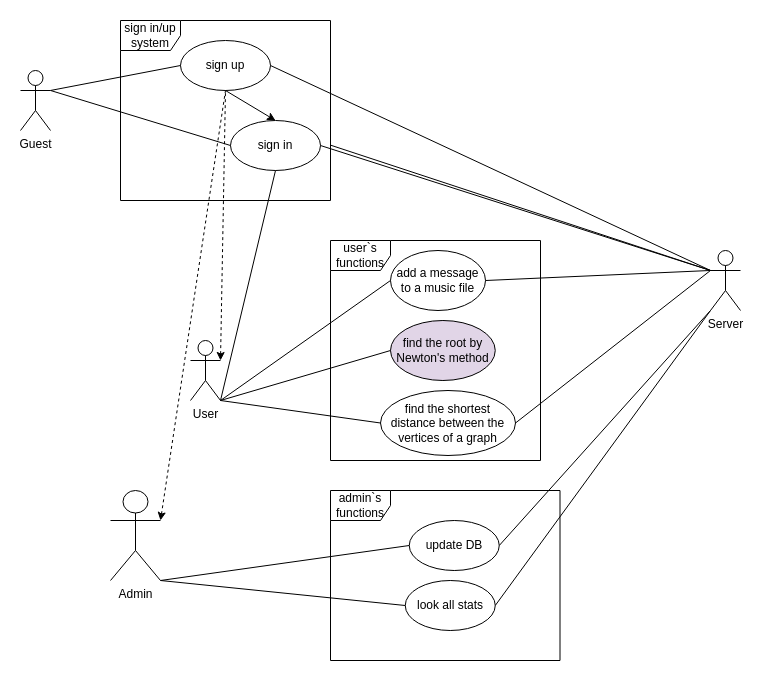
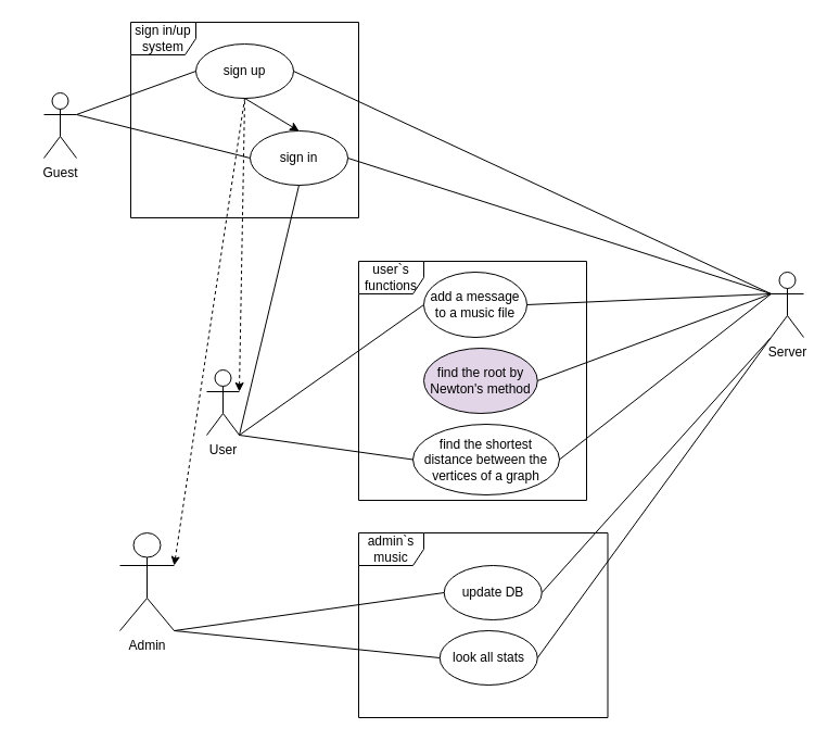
  <mxCell id="0" />
  <mxCell id="1" parent="0" />
- <mxCell id="2" value="Guest" style="shape=umlActor;verticalLabelPosition=bottom;verticalAlign=top;html=1;outlineConnect=0;" parent="1" vertex="1"><mxGeometry x="20" y="70" width="30" height="60" as="geometry" /></mxCell>
+ <mxCell id="2" value="Guest" style="shape=umlActor;verticalLabelPosition=bottom;verticalAlign=top;html=1;outlineConnect=0;" parent="1" vertex="1"><mxGeometry x="40" y="85" width="30" height="60" as="geometry" /></mxCell>
  <mxCell id="3" value="User" style="shape=umlActor;verticalLabelPosition=bottom;verticalAlign=top;html=1;outlineConnect=0;" parent="1" vertex="1"><mxGeometry x="190" y="340" width="30" height="60" as="geometry" /></mxCell>
  <mxCell id="4" value="Admin" style="shape=umlActor;verticalLabelPosition=bottom;verticalAlign=top;html=1;outlineConnect=0;" parent="1" vertex="1"><mxGeometry x="110" y="490" width="50" height="90" as="geometry" /></mxCell>
  <mxCell id="5" value="sign in" style="ellipse;whiteSpace=wrap;html=1;" parent="1" vertex="1"><mxGeometry x="230" y="120" width="90" height="50" as="geometry" /></mxCell>
  <mxCell id="6" value="sign up" style="ellipse;whiteSpace=wrap;html=1;" parent="1" vertex="1"><mxGeometry x="180" y="40" width="90" height="50" as="geometry" /></mxCell>
  <mxCell id="7" value="Server" style="shape=umlActor;verticalLabelPosition=bottom;verticalAlign=top;html=1;outlineConnect=0;" parent="1" vertex="1"><mxGeometry x="710" y="250" width="30" height="60" as="geometry" /></mxCell>
  <mxCell id="8" value="" style="endArrow=none;html=1;rounded=0;exitX=1;exitY=0.333;exitDx=0;exitDy=0;exitPerimeter=0;entryX=0;entryY=0.5;entryDx=0;entryDy=0;" parent="1" source="2" target="6" edge="1"><mxGeometry width="50" height="50" relative="1" as="geometry"><mxPoint x="260" y="80" as="sourcePoint" /><mxPoint x="310" y="30" as="targetPoint" /></mxGeometry></mxCell>
  <mxCell id="9" value="" style="endArrow=none;html=1;rounded=0;exitX=1;exitY=0.333;exitDx=0;exitDy=0;exitPerimeter=0;entryX=0;entryY=0.5;entryDx=0;entryDy=0;" parent="1" source="2" target="5" edge="1"><mxGeometry width="50" height="50" relative="1" as="geometry"><mxPoint x="220" y="130" as="sourcePoint" /><mxPoint x="360" y="85" as="targetPoint" /></mxGeometry></mxCell>
  <mxCell id="10" value="" style="endArrow=none;html=1;rounded=0;exitX=1;exitY=0.5;exitDx=0;exitDy=0;entryX=0;entryY=0.333;entryDx=0;entryDy=0;entryPerimeter=0;" parent="1" source="6" target="7" edge="1"><mxGeometry width="50" height="50" relative="1" as="geometry"><mxPoint x="460" y="55" as="sourcePoint" /><mxPoint x="600" y="10" as="targetPoint" /></mxGeometry></mxCell>
  <mxCell id="11" value="" style="endArrow=none;html=1;rounded=0;exitX=1;exitY=0.5;exitDx=0;exitDy=0;entryX=0;entryY=0.333;entryDx=0;entryDy=0;entryPerimeter=0;" parent="1" source="5" target="7" edge="1"><mxGeometry width="50" height="50" relative="1" as="geometry"><mxPoint x="250" y="120" as="sourcePoint" /><mxPoint x="390" y="75" as="targetPoint" /></mxGeometry></mxCell>
  <mxCell id="12" value="" style="endArrow=none;html=1;rounded=0;entryX=0.5;entryY=1;entryDx=0;entryDy=0;exitX=0.5;exitY=0;exitDx=0;exitDy=0;startArrow=classic;startFill=1;" parent="1" source="5" target="6" edge="1"><mxGeometry width="50" height="50" relative="1" as="geometry"><mxPoint x="169" y="150" as="sourcePoint" /><mxPoint x="219" y="100" as="targetPoint" /></mxGeometry></mxCell>
  <mxCell id="13" value="add a message to a music file" style="ellipse;whiteSpace=wrap;html=1;" parent="1" vertex="1"><mxGeometry x="390" y="250" width="95" height="60" as="geometry" /></mxCell>
  <mxCell id="14" value="find the shortest distance between the vertices of a graph" style="ellipse;whiteSpace=wrap;html=1;" parent="1" vertex="1"><mxGeometry x="380" y="390" width="135" height="65" as="geometry" /></mxCell>
  <mxCell id="15" value="" style="endArrow=none;html=1;rounded=0;exitX=1;exitY=1;exitDx=0;exitDy=0;exitPerimeter=0;entryX=0;entryY=0.5;entryDx=0;entryDy=0;" parent="1" source="3" target="13" edge="1"><mxGeometry width="50" height="50" relative="1" as="geometry"><mxPoint x="120" y="255" as="sourcePoint" /><mxPoint x="170" y="205" as="targetPoint" /></mxGeometry></mxCell>
  <mxCell id="16" value="" style="endArrow=none;html=1;rounded=0;exitX=1;exitY=1;exitDx=0;exitDy=0;exitPerimeter=0;entryX=0;entryY=0.5;entryDx=0;entryDy=0;" parent="1" source="3" target="14" edge="1"><mxGeometry width="50" height="50" relative="1" as="geometry"><mxPoint x="130" y="285" as="sourcePoint" /><mxPoint x="180" y="235" as="targetPoint" /></mxGeometry></mxCell>
  <mxCell id="17" value="" style="endArrow=none;html=1;rounded=0;entryX=0.5;entryY=1;entryDx=0;entryDy=0;exitX=1;exitY=1;exitDx=0;exitDy=0;exitPerimeter=0;" parent="1" source="3" target="5" edge="1"><mxGeometry width="50" height="50" relative="1" as="geometry"><mxPoint x="240" y="390" as="sourcePoint" /><mxPoint x="340" y="300" as="targetPoint" /></mxGeometry></mxCell>
  <mxCell id="18" value="" style="endArrow=none;html=1;rounded=0;entryX=1;entryY=0.5;entryDx=0;entryDy=0;exitX=0;exitY=0.333;exitDx=0;exitDy=0;exitPerimeter=0;" parent="1" source="7" target="13" edge="1"><mxGeometry width="50" height="50" relative="1" as="geometry"><mxPoint x="380" y="360" as="sourcePoint" /><mxPoint x="430" y="310" as="targetPoint" /></mxGeometry></mxCell>
  <mxCell id="19" value="" style="endArrow=none;html=1;rounded=0;entryX=1;entryY=0.5;entryDx=0;entryDy=0;exitX=0;exitY=0.333;exitDx=0;exitDy=0;exitPerimeter=0;" parent="1" target="14" edge="1" source="7"><mxGeometry width="50" height="50" relative="1" as="geometry"><mxPoint x="660" y="280" as="sourcePoint" /><mxPoint x="500" y="425" as="targetPoint" /></mxGeometry></mxCell>
  <mxCell id="20" value="update DB" style="ellipse;whiteSpace=wrap;html=1;" parent="1" vertex="1"><mxGeometry x="408.75" y="520" width="90" height="50" as="geometry" /></mxCell>
  <mxCell id="21" value="" style="endArrow=none;html=1;rounded=0;exitX=1;exitY=1;exitDx=0;exitDy=0;exitPerimeter=0;entryX=0;entryY=0.5;entryDx=0;entryDy=0;" parent="1" source="4" target="20" edge="1"><mxGeometry width="50" height="50" relative="1" as="geometry"><mxPoint x="254.75" y="650" as="sourcePoint" /><mxPoint x="304.75" y="600" as="targetPoint" /></mxGeometry></mxCell>
  <mxCell id="22" value="" style="endArrow=none;html=1;rounded=0;entryX=1;entryY=0.5;entryDx=0;entryDy=0;exitX=0;exitY=1;exitDx=0;exitDy=0;exitPerimeter=0;" parent="1" source="7" target="20" edge="1"><mxGeometry width="50" height="50" relative="1" as="geometry"><mxPoint x="680" y="270" as="sourcePoint" /><mxPoint x="690" y="490" as="targetPoint" /></mxGeometry></mxCell>
  <mxCell id="23" value="look all stats" style="ellipse;whiteSpace=wrap;html=1;" parent="1" vertex="1"><mxGeometry x="404.75" y="580" width="90" height="50" as="geometry" /></mxCell>
  <mxCell id="24" value="" style="endArrow=none;html=1;rounded=0;exitX=1;exitY=1;exitDx=0;exitDy=0;exitPerimeter=0;entryX=0;entryY=0.5;entryDx=0;entryDy=0;startArrow=none;startFill=0;endFill=0;" parent="1" source="4" target="23" edge="1"><mxGeometry width="50" height="50" relative="1" as="geometry"><mxPoint x="254.75" y="580" as="sourcePoint" /><mxPoint x="354.75" y="575" as="targetPoint" /></mxGeometry></mxCell>
  <mxCell id="25" value="" style="endArrow=none;html=1;rounded=0;exitX=1;exitY=0.5;exitDx=0;exitDy=0;entryX=0;entryY=1;entryDx=0;entryDy=0;entryPerimeter=0;startArrow=none;startFill=0;" parent="1" source="23" target="7" edge="1"><mxGeometry width="50" height="50" relative="1" as="geometry"><mxPoint x="530" y="630" as="sourcePoint" /><mxPoint x="695.25" y="305" as="targetPoint" /></mxGeometry></mxCell>
  <mxCell id="26" value="sign in/up system" style="shape=umlFrame;whiteSpace=wrap;html=1;pointerEvents=0;" vertex="1" parent="1"><mxGeometry x="120" y="20" width="210" height="180" as="geometry" /></mxCell>
  <mxCell id="27" value="user`s functions" style="shape=umlFrame;whiteSpace=wrap;html=1;pointerEvents=0;" vertex="1" parent="1"><mxGeometry x="330" y="240" width="210" height="220" as="geometry" /></mxCell>
- <mxCell id="28" value="admin`s functions" style="shape=umlFrame;whiteSpace=wrap;html=1;pointerEvents=0;" vertex="1" parent="1"><mxGeometry x="330" y="490" width="229.5" height="170" as="geometry" /></mxCell>
+ <mxCell id="28" value="admin`s music" style="shape=umlFrame;whiteSpace=wrap;html=1;pointerEvents=0;" vertex="1" parent="1"><mxGeometry x="330" y="490" width="229.5" height="170" as="geometry" /></mxCell>
  <mxCell id="29" value="find the root by Newton's method" style="ellipse;whiteSpace=wrap;html=1;fillColor=#e1d5e7;" vertex="1" parent="1"><mxGeometry x="390" y="320" width="104.75" height="60" as="geometry" /></mxCell>
- <mxCell id="30" value="" style="endArrow=none;html=1;rounded=0;entryX=1;entryY=1;entryDx=0;entryDy=0;entryPerimeter=0;exitX=0;exitY=0.5;exitDx=0;exitDy=0;" edge="1" parent="1" source="29" target="3"><mxGeometry width="50" height="50" relative="1" as="geometry"><mxPoint x="184.75" y="420" as="sourcePoint" /><mxPoint x="234.75" y="370" as="targetPoint" /></mxGeometry></mxCell>
- <mxCell id="31" value="" style="endArrow=none;html=1;rounded=0;exitX=0;exitY=0.333;exitDx=0;exitDy=0;exitPerimeter=0;" edge="1" parent="1" source="7" target="26"><mxGeometry width="50" height="50" relative="1" as="geometry"><mxPoint x="827" y="420" as="sourcePoint" /><mxPoint x="602" y="385" as="targetPoint" /></mxGeometry></mxCell>
+ <mxCell id="31" value="" style="endArrow=none;html=1;rounded=0;entryX=1;entryY=0.5;entryDx=0;entryDy=0;exitX=0;exitY=0.333;exitDx=0;exitDy=0;exitPerimeter=0;" edge="1" parent="1" source="7" target="29"><mxGeometry width="50" height="50" relative="1" as="geometry"><mxPoint x="827" y="420" as="sourcePoint" /><mxPoint x="602" y="385" as="targetPoint" /></mxGeometry></mxCell>
  <mxCell id="32" value="" style="endArrow=none;dashed=1;html=1;rounded=0;entryX=0.5;entryY=1;entryDx=0;entryDy=0;exitX=1;exitY=0.333;exitDx=0;exitDy=0;exitPerimeter=0;startArrow=classic;startFill=1;" edge="1" parent="1" source="4" target="6"><mxGeometry width="50" height="50" relative="1" as="geometry"><mxPoint x="130" y="360" as="sourcePoint" /><mxPoint x="180" y="310" as="targetPoint" /></mxGeometry></mxCell>
  <mxCell id="33" value="" style="endArrow=none;dashed=1;html=1;rounded=0;entryX=0.5;entryY=1;entryDx=0;entryDy=0;exitX=1;exitY=0.333;exitDx=0;exitDy=0;exitPerimeter=0;startArrow=classic;startFill=1;" edge="1" parent="1" source="3" target="6"><mxGeometry width="50" height="50" relative="1" as="geometry"><mxPoint x="90" y="525" as="sourcePoint" /><mxPoint x="335" y="80" as="targetPoint" /></mxGeometry></mxCell>
